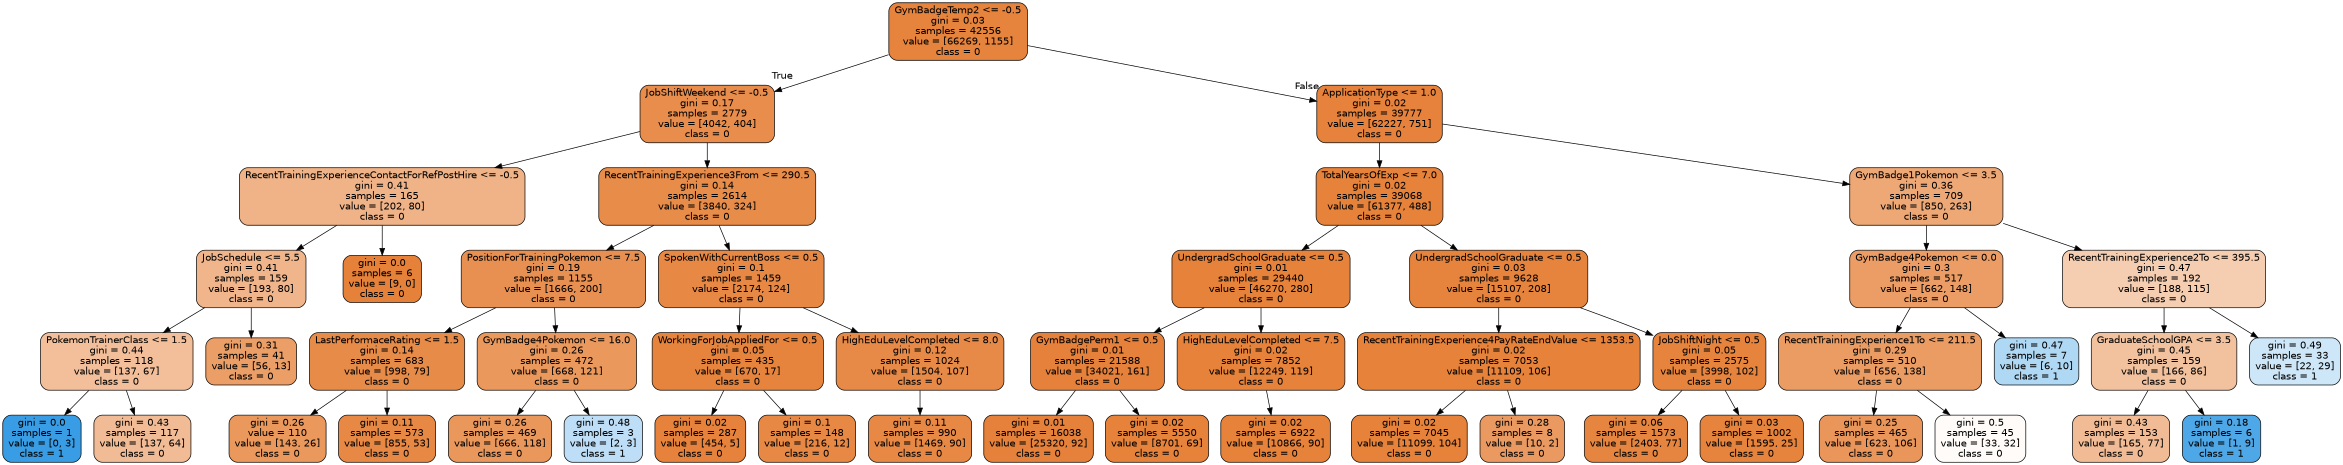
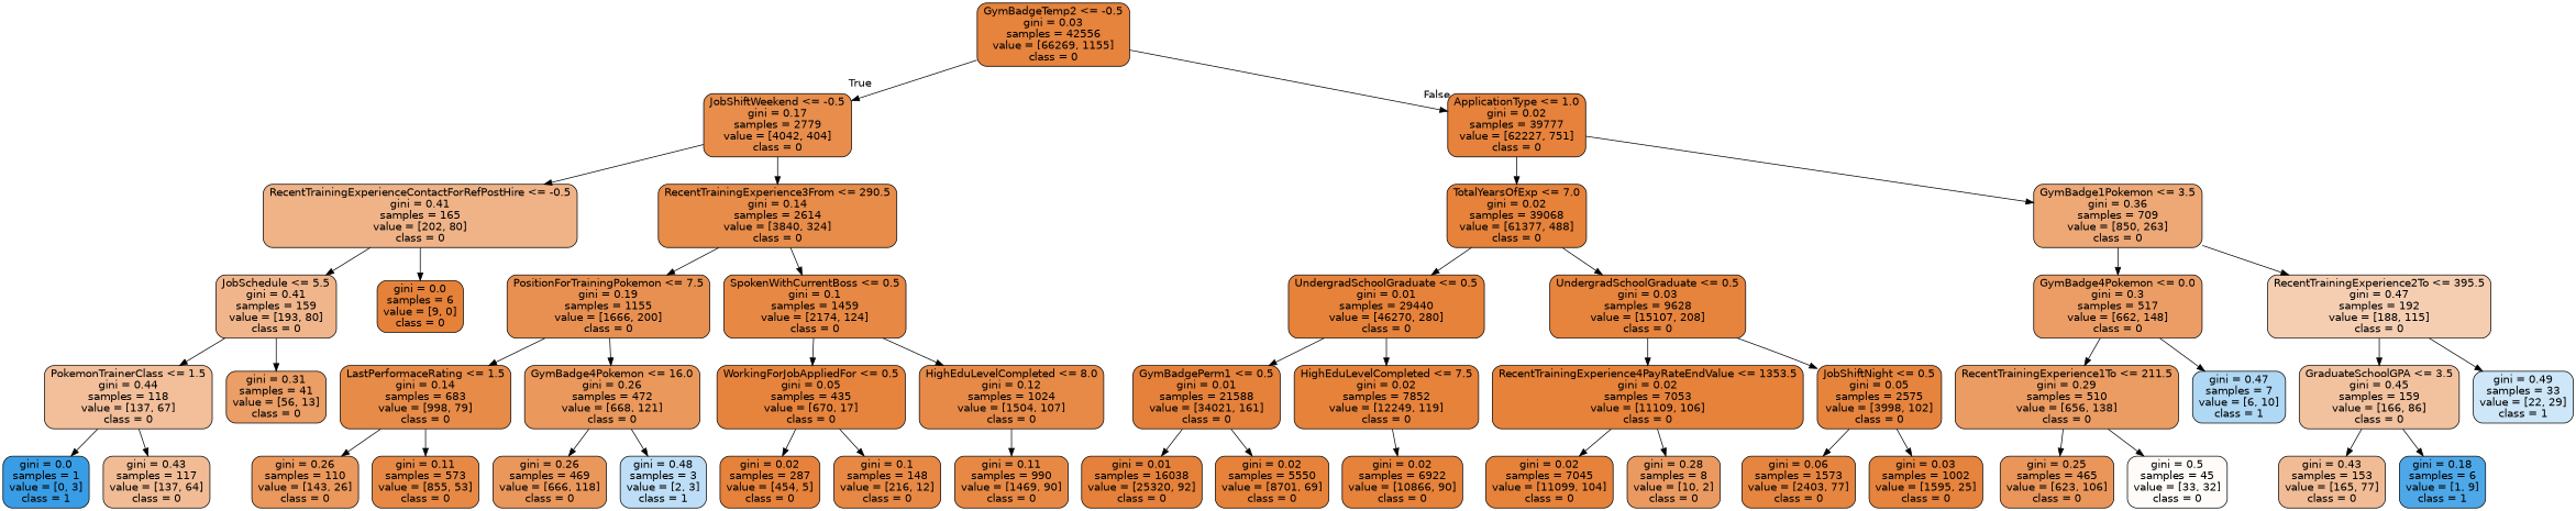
  digraph {
    node [color=black fillcolor="#e58139fd" fontname=helvetica shape=box style="filled, rounded"]
    edge [fontname=helvetica]
    n1 [fillcolor="#e58139fb" label="GymBadgeTemp2 <= -0.5\ngini = 0.03\nsamples = 42556\nvalue = [66269, 1155]\nclass = 0"]
    n2 [fillcolor="#e58139e6" label="JobShiftWeekend <= -0.5\ngini = 0.17\nsamples = 2779\nvalue = [4042, 404]\nclass = 0"]
    n3 [fillcolor="#e58139fc" label="ApplicationType <= 1.0\ngini = 0.02\nsamples = 39777\nvalue = [62227, 751]\nclass = 0"]
    n4 [fillcolor="#e581399a" label="RecentTrainingExperienceContactForRefPostHire <= -0.5\ngini = 0.41\nsamples = 165\nvalue = [202, 80]\nclass = 0"]
    n5 [fillcolor="#e58139e9" label="RecentTrainingExperience3From <= 290.5\ngini = 0.14\nsamples = 2614\nvalue = [3840, 324]\nclass = 0"]
    n6 [label="TotalYearsOfExp <= 7.0\ngini = 0.02\nsamples = 39068\nvalue = [61377, 488]\nclass = 0"]
    n7 [fillcolor="#e58139b0" label="GymBadge1Pokemon <= 3.5\ngini = 0.36\nsamples = 709\nvalue = [850, 263]\nclass = 0"]
    n8 [fillcolor="#e5813995" label="JobSchedule <= 5.5\ngini = 0.41\nsamples = 159\nvalue = [193, 80]\nclass = 0"]
    n9 [fillcolor="#e58139ff" label="gini = 0.0\nsamples = 6\nvalue = [9, 0]\nclass = 0"]
    n10 [fillcolor="#e58139e0" label="PositionForTrainingPokemon <= 7.5\ngini = 0.19\nsamples = 1155\nvalue = [1666, 200]\nclass = 0"]
    n11 [fillcolor="#e58139f0" label="SpokenWithCurrentBoss <= 0.5\ngini = 0.1\nsamples = 1459\nvalue = [2174, 124]\nclass = 0"]
    n12 [fillcolor="#e5813982" label="PokemonTrainerClass <= 1.5\ngini = 0.44\nsamples = 118\nvalue = [137, 67]\nclass = 0"]
    n13 [fillcolor="#e58139c4" label="gini = 0.31\nsamples = 41\nvalue = [56, 13]\nclass = 0"]
    n14 [fillcolor="#399de5ff" label="gini = 0.0\nsamples = 1\nvalue = [0, 3]\nclass = 1"]
    n15 [fillcolor="#e5813988" label="gini = 0.43\nsamples = 117\nvalue = [137, 64]\nclass = 0"]
    n16 [fillcolor="#e58139eb" label="LastPerformaceRating <= 1.5\ngini = 0.14\nsamples = 683\nvalue = [998, 79]\nclass = 0"]
    n17 [fillcolor="#e58139d1" label="GymBadge4Pokemon <= 16.0\ngini = 0.26\nsamples = 472\nvalue = [668, 121]\nclass = 0"]
    n18 [fillcolor="#e58139f9" label="WorkingForJobAppliedFor <= 0.5\ngini = 0.05\nsamples = 435\nvalue = [670, 17]\nclass = 0"]
    n19 [fillcolor="#e58139ed" label="HighEduLevelCompleted <= 8.0\ngini = 0.12\nsamples = 1024\nvalue = [1504, 107]\nclass = 0"]
-   n20 [fillcolor="#e58139d1" label="gini = 0.26\nvalue = 110\nvalue = [143, 26]\nclass = 0"]
+   n20 [fillcolor="#e58139d1" label="gini = 0.26\nsamples = 110\nvalue = [143, 26]\nclass = 0"]
    n21 [fillcolor="#e58139ef" label="gini = 0.11\nsamples = 573\nvalue = [855, 53]\nclass = 0"]
    n22 [fillcolor="#e58139d2" label="gini = 0.26\nsamples = 469\nvalue = [666, 118]\nclass = 0"]
    n23 [fillcolor="#399de555" label="gini = 0.48\nsamples = 3\nvalue = [2, 3]\nclass = 1"]
    n24 [fillcolor="#e58139fc" label="gini = 0.02\nsamples = 287\nvalue = [454, 5]\nclass = 0"]
    n25 [fillcolor="#e58139f1" label="gini = 0.1\nsamples = 148\nvalue = [216, 12]\nclass = 0"]
    n26 [fillcolor="#e58139ef" label="gini = 0.11\nsamples = 990\nvalue = [1469, 90]\nclass = 0"]
    n27 [label="UndergradSchoolGraduate <= 0.5\ngini = 0.01\nsamples = 29440\nvalue = [46270, 280]\nclass = 0"]
    n28 [fillcolor="#e58139fb" label="UndergradSchoolGraduate <= 0.5\ngini = 0.03\nsamples = 9628\nvalue = [15107, 208]\nclass = 0"]
    n29 [fillcolor="#e58139c6" label="GymBadge4Pokemon <= 0.0\ngini = 0.3\nsamples = 517\nvalue = [662, 148]\nclass = 0"]
    n30 [fillcolor="#e5813963" label="RecentTrainingExperience2To <= 395.5\ngini = 0.47\nsamples = 192\nvalue = [188, 115]\nclass = 0"]
    n31 [fillcolor="#e58139fe" label="GymBadgePerm1 <= 0.5\ngini = 0.01\nsamples = 21588\nvalue = [34021, 161]\nclass = 0"]
    n32 [label="HighEduLevelCompleted <= 7.5\ngini = 0.02\nsamples = 7852\nvalue = [12249, 119]\nclass = 0"]
    n33 [label="RecentTrainingExperience4PayRateEndValue <= 1353.5\ngini = 0.02\nsamples = 7053\nvalue = [11109, 106]\nclass = 0"]
    n34 [fillcolor="#e58139f8" label="JobShiftNight <= 0.5\ngini = 0.05\nsamples = 2575\nvalue = [3998, 102]\nclass = 0"]
    n35 [fillcolor="#e58139fe" label="gini = 0.01\nsamples = 16038\nvalue = [25320, 92]\nclass = 0"]
    n36 [label="gini = 0.02\nsamples = 5550\nvalue = [8701, 69]\nclass = 0"]
    n37 [label="gini = 0.02\nsamples = 6922\nvalue = [10866, 90]\nclass = 0"]
    n38 [label="gini = 0.02\nsamples = 7045\nvalue = [11099, 104]\nclass = 0"]
    n39 [fillcolor="#e58139cc" label="gini = 0.28\nsamples = 8\nvalue = [10, 2]\nclass = 0"]
    n40 [fillcolor="#e58139f7" label="gini = 0.06\nsamples = 1573\nvalue = [2403, 77]\nclass = 0"]
    n41 [fillcolor="#e58139fb" label="gini = 0.03\nsamples = 1002\nvalue = [1595, 25]\nclass = 0"]
    n42 [fillcolor="#e58139c9" label="RecentTrainingExperience1To <= 211.5\ngini = 0.29\nsamples = 510\nvalue = [656, 138]\nclass = 0"]
    n43 [fillcolor="#399de566" label="gini = 0.47\nsamples = 7\nvalue = [6, 10]\nclass = 1"]
    n44 [fillcolor="#e581397b" label="GraduateSchoolGPA <= 3.5\ngini = 0.45\nsamples = 159\nvalue = [166, 86]\nclass = 0"]
    n45 [fillcolor="#399de53e" label="gini = 0.49\nsamples = 33\nvalue = [22, 29]\nclass = 1"]
    n46 [fillcolor="#e58139d4" label="gini = 0.25\nsamples = 465\nvalue = [623, 106]\nclass = 0"]
    n47 [fillcolor="#e5813908" label="gini = 0.5\nsamples = 45\nvalue = [33, 32]\nclass = 0"]
    n48 [fillcolor="#e5813988" label="gini = 0.43\nsamples = 153\nvalue = [165, 77]\nclass = 0"]
    n49 [fillcolor="#399de5e3" label="gini = 0.18\nsamples = 6\nvalue = [1, 9]\nclass = 1"]
    n1 -> n2 [headlabel=True labelangle=45 labeldistance=2.5]
    n1 -> n3 [headlabel=False labelangle=-45 labeldistance=2.5]
    n2 -> n4
    n2 -> n5
    n3 -> n6
    n3 -> n7
    n4 -> n8
    n4 -> n9
    n5 -> n10
    n5 -> n11
    n6 -> n27
    n6 -> n28
    n7 -> n29
    n7 -> n30
    n8 -> n12
    n8 -> n13
    n10 -> n16
    n10 -> n17
    n11 -> n18
    n11 -> n19
    n12 -> n14
    n12 -> n15
    n16 -> n20
    n16 -> n21
    n17 -> n22
    n17 -> n23
    n18 -> n24
    n18 -> n25
    n19 -> n26
    n27 -> n31
    n27 -> n32
    n28 -> n33
    n28 -> n34
    n29 -> n42
    n29 -> n43
    n30 -> n44
    n30 -> n45
    n31 -> n35
    n31 -> n36
    n32 -> n37
    n33 -> n38
    n33 -> n39
    n34 -> n40
    n34 -> n41
    n42 -> n46
    n42 -> n47
    n44 -> n48
    n44 -> n49
  }
